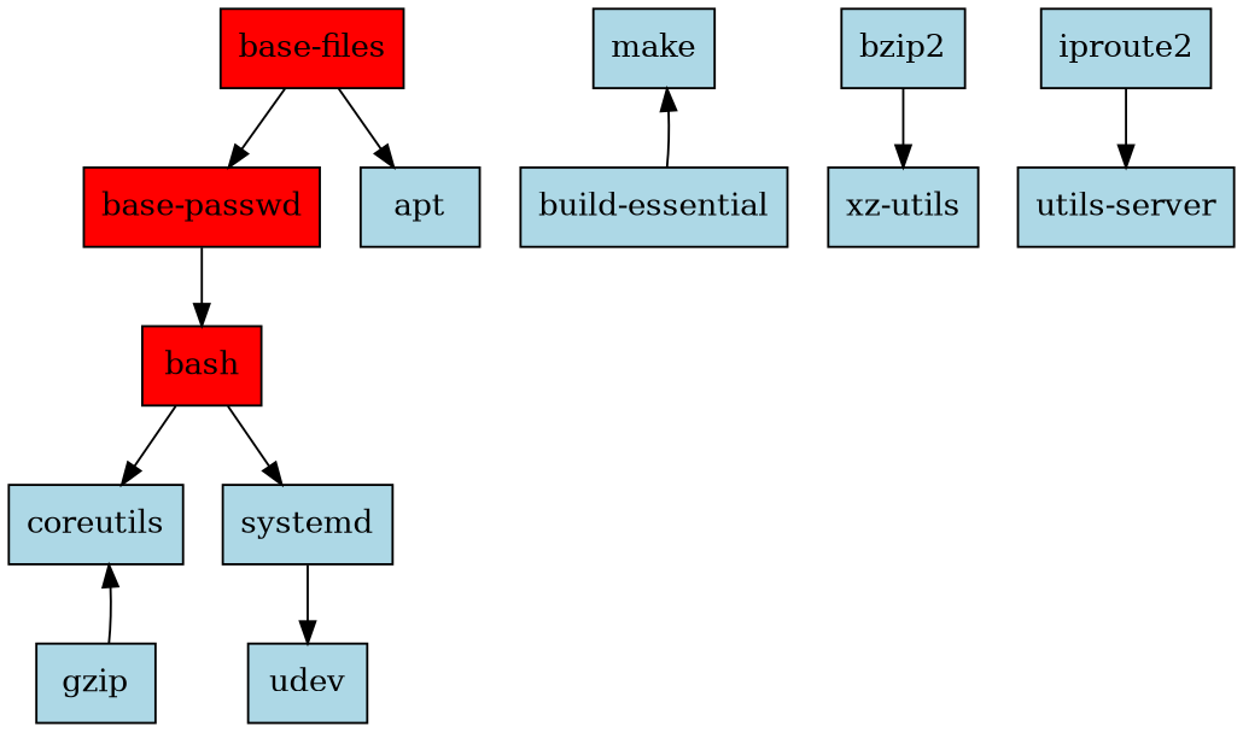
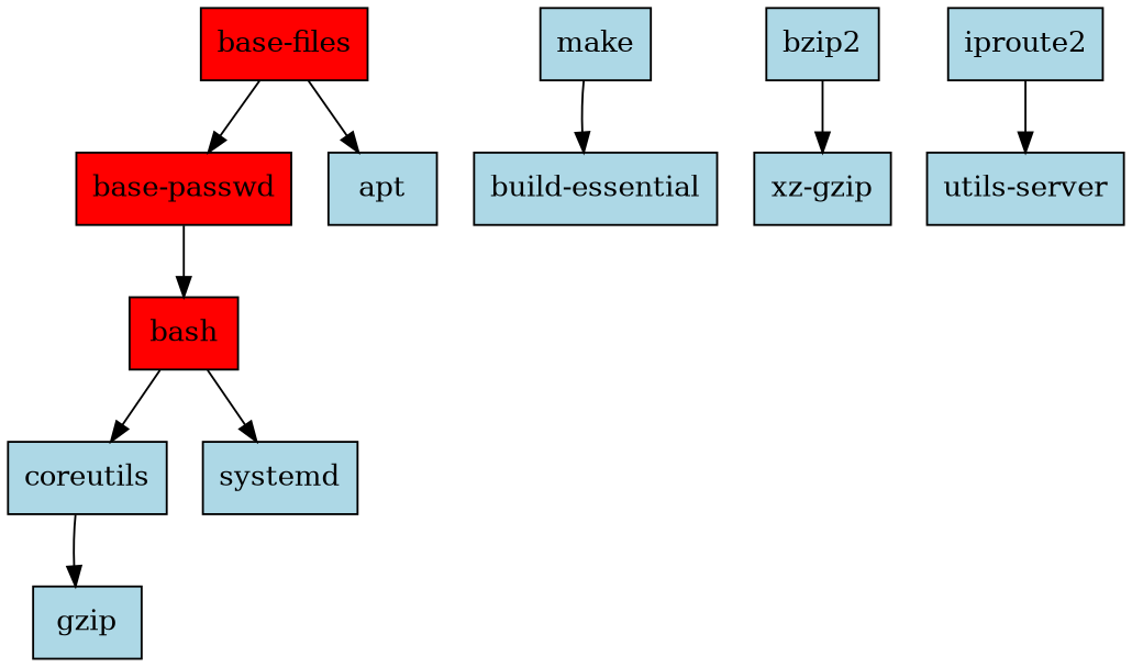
  digraph {
    rankdir=TB
    node [fillcolor=lightblue shape=box style=filled]
    "base-files" [fillcolor=red]
    "base-passwd" [fillcolor=red]
    apt
    bash [fillcolor=red]
    coreutils
    systemd
    gzip
-   udev
    make
    "build-essential"
    bzip2
-   "xz-utils"
+   "xz-utils" [label="xz-gzip"]
    n13 [label="utils-server"]
    iproute2
    "base-files" -> "base-passwd"
    "base-files" -> apt
    "base-passwd" -> bash
    bash -> coreutils
    bash -> systemd
-   gzip -> coreutils
-   systemd -> udev
-   "build-essential" -> make
+   coreutils -> gzip
+   make -> "build-essential"
    bzip2 -> "xz-utils"
    iproute2 -> n13
  }
